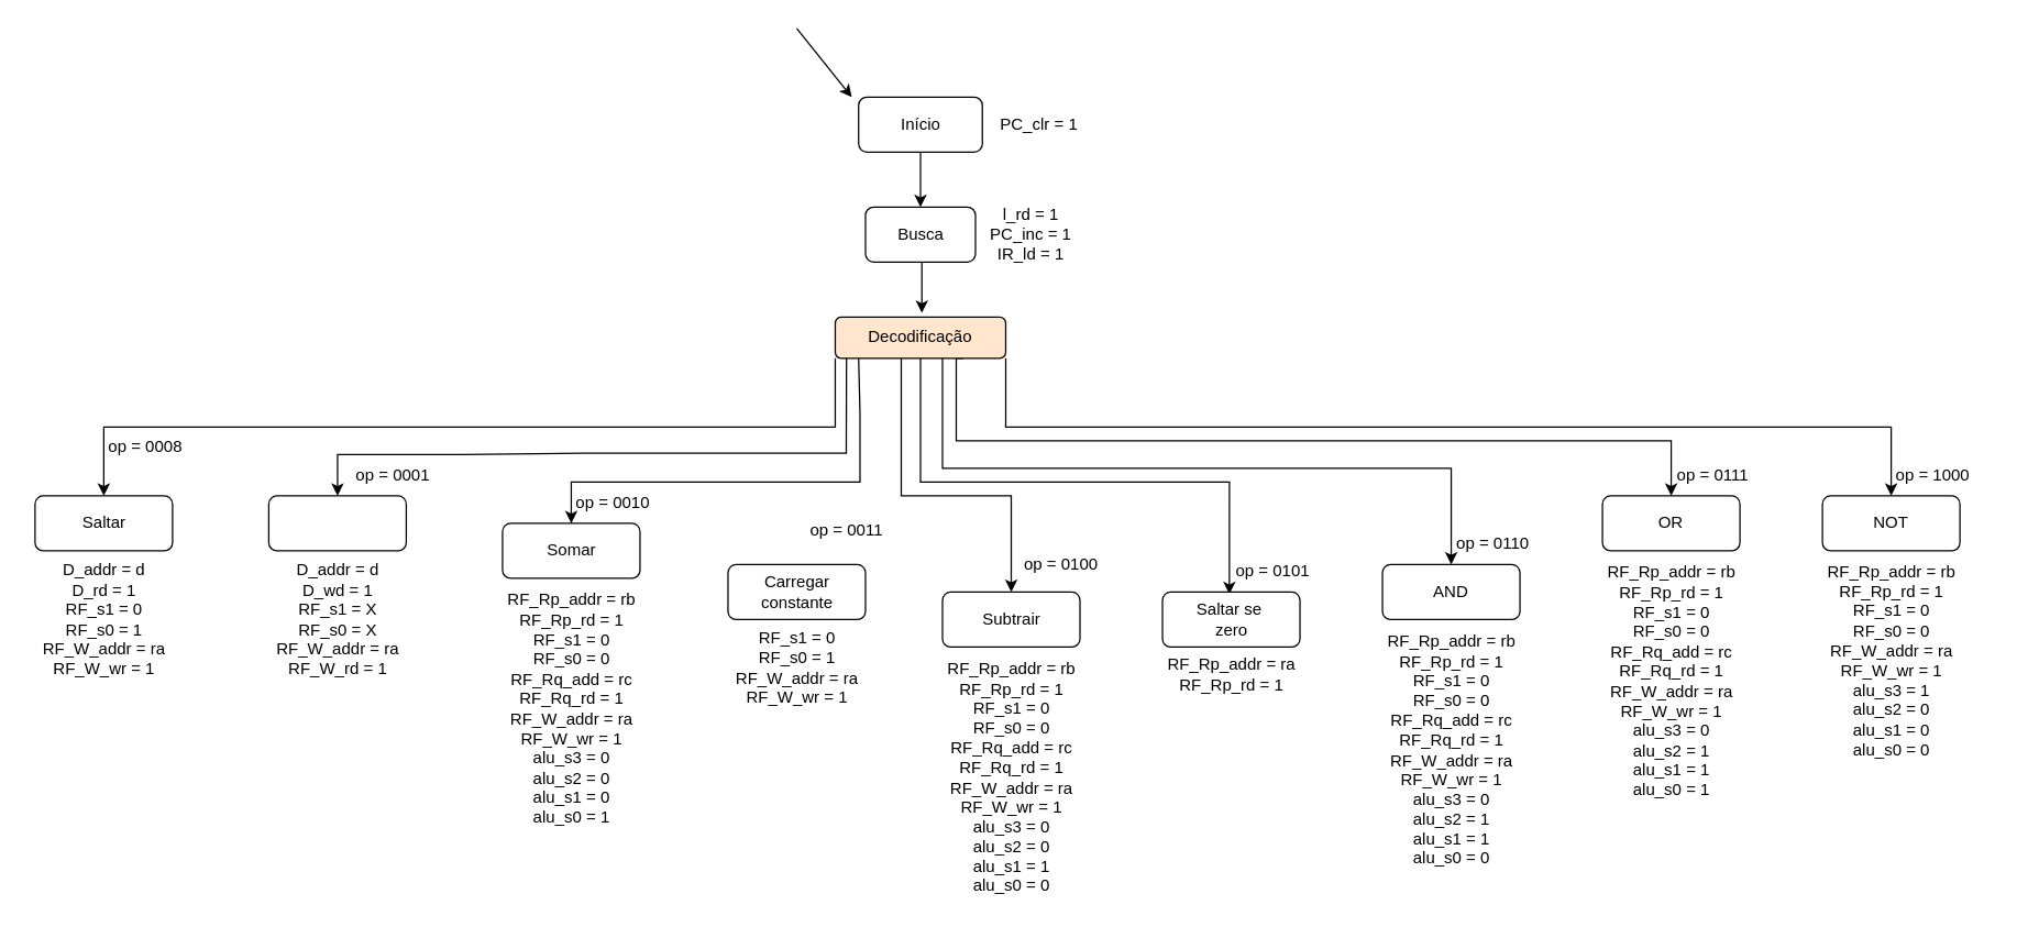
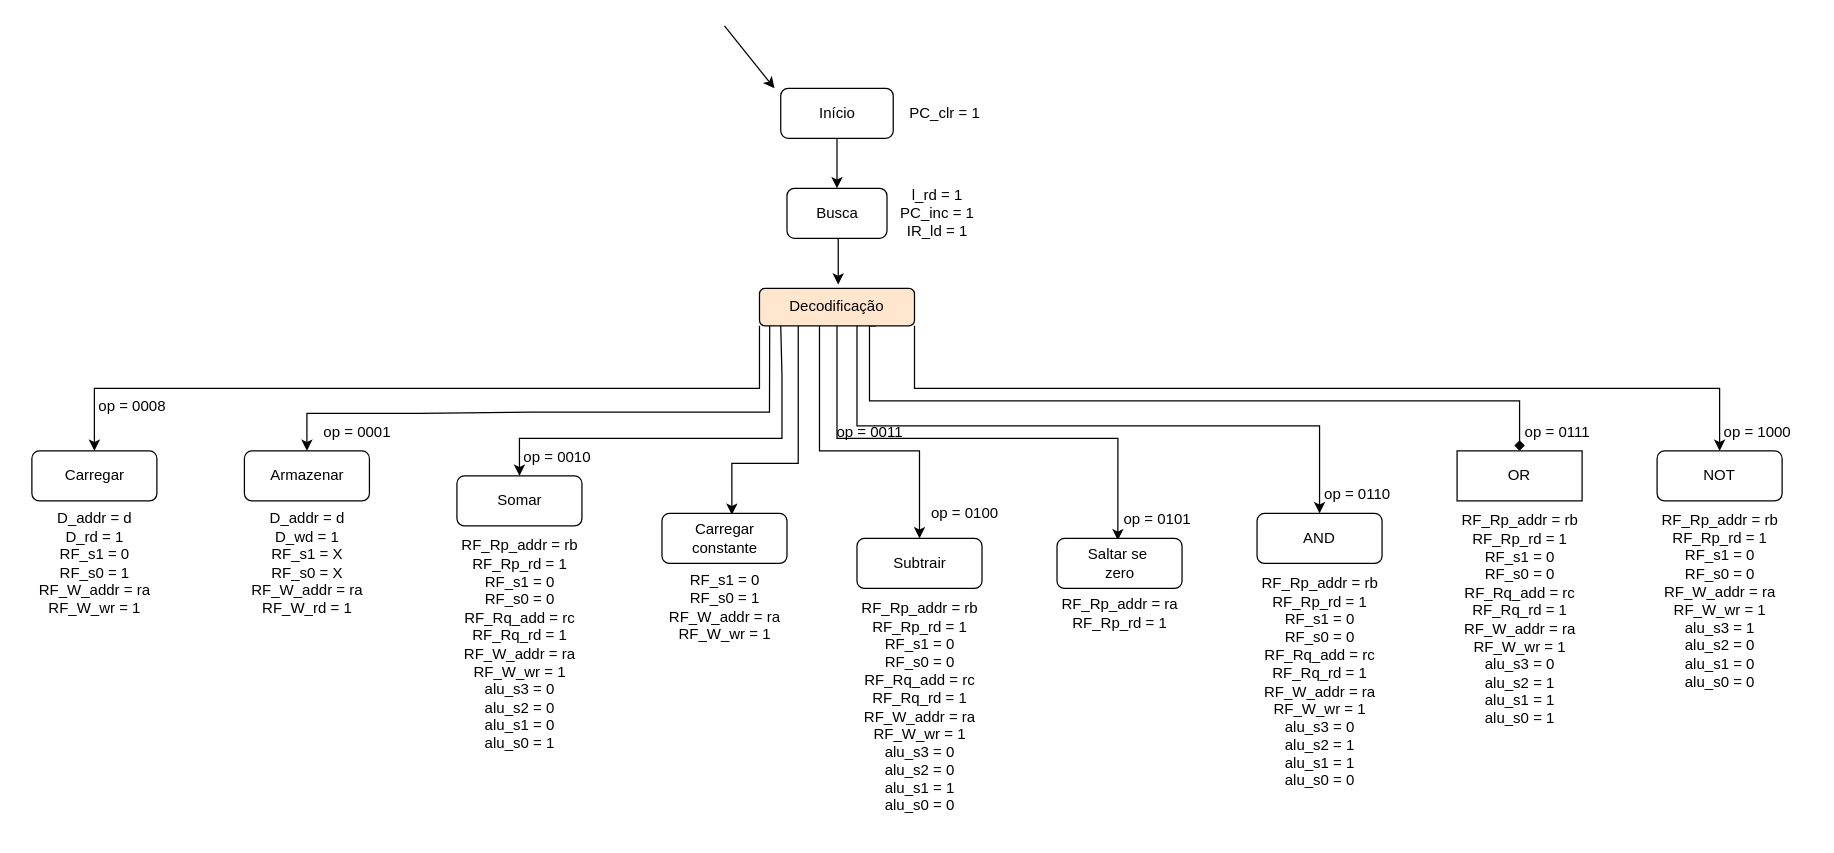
  <mxCell id="0" />
  <mxCell id="1" parent="0" />
  <mxCell id="2" style="edgeStyle=orthogonalEdgeStyle;rounded=0;orthogonalLoop=1;jettySize=auto;html=1;exitX=0.5;exitY=1;exitDx=0;exitDy=0;entryX=0.5;entryY=0;entryDx=0;entryDy=0;" edge="1" parent="1" source="3" target="6"><mxGeometry relative="1" as="geometry" /></mxCell>
  <mxCell id="3" value="" style="rounded=1;whiteSpace=wrap;html=1;" parent="1" vertex="1"><mxGeometry x="624" y="70" width="90" height="40" as="geometry" /></mxCell>
  <mxCell id="4" value="Início" style="text;html=1;align=center;verticalAlign=middle;resizable=0;points=[];autosize=1;strokeColor=none;fillColor=none;" parent="1" vertex="1"><mxGeometry x="644" y="75" width="50" height="30" as="geometry" /></mxCell>
  <mxCell id="5" style="edgeStyle=orthogonalEdgeStyle;rounded=0;orthogonalLoop=1;jettySize=auto;html=1;exitX=0.5;exitY=1;exitDx=0;exitDy=0;entryX=0.51;entryY=-0.1;entryDx=0;entryDy=0;entryPerimeter=0;" edge="1" parent="1" source="6"><mxGeometry relative="1" as="geometry"><mxPoint x="670" y="227" as="targetPoint" /></mxGeometry></mxCell>
  <mxCell id="6" value="" style="rounded=1;whiteSpace=wrap;html=1;" parent="1" vertex="1"><mxGeometry x="629" y="150" width="80" height="40" as="geometry" /></mxCell>
  <mxCell id="7" value="Busca" style="text;html=1;align=center;verticalAlign=middle;resizable=0;points=[];autosize=1;strokeColor=none;fillColor=none;" parent="1" vertex="1"><mxGeometry x="639" y="155" width="60" height="30" as="geometry" /></mxCell>
  <mxCell id="8" style="edgeStyle=orthogonalEdgeStyle;rounded=0;orthogonalLoop=1;jettySize=auto;html=1;exitX=0;exitY=1;exitDx=0;exitDy=0;entryX=0.5;entryY=0;entryDx=0;entryDy=0;" edge="1" parent="1" source="13" target="14"><mxGeometry relative="1" as="geometry" /></mxCell>
  <mxCell id="9" style="edgeStyle=orthogonalEdgeStyle;rounded=0;orthogonalLoop=1;jettySize=auto;html=1;exitX=1;exitY=1;exitDx=0;exitDy=0;entryX=0.5;entryY=0;entryDx=0;entryDy=0;" edge="1" parent="1" source="13" target="22"><mxGeometry relative="1" as="geometry" /></mxCell>
+ <mxCell id="10" style="edgeStyle=orthogonalEdgeStyle;rounded=0;orthogonalLoop=1;jettySize=auto;html=1;exitX=0.25;exitY=1;exitDx=0;exitDy=0;entryX=0.574;entryY=0.028;entryDx=0;entryDy=0;entryPerimeter=0;" edge="1" parent="1" source="13" target="26"><mxGeometry relative="1" as="geometry"><mxPoint x="585" y="370" as="targetPoint" /><Array as="points"><mxPoint x="638" y="370" /><mxPoint x="585" y="370" /></Array></mxGeometry></mxCell>
  <mxCell id="11" style="edgeStyle=orthogonalEdgeStyle;rounded=0;orthogonalLoop=1;jettySize=auto;html=1;exitX=0.5;exitY=1;exitDx=0;exitDy=0;entryX=0.481;entryY=0.038;entryDx=0;entryDy=0;entryPerimeter=0;" edge="1" parent="1" source="13" target="28"><mxGeometry relative="1" as="geometry"><mxPoint x="895" y="350" as="targetPoint" /><Array as="points"><mxPoint x="669" y="350" /><mxPoint x="894" y="350" /></Array></mxGeometry></mxCell>
- <mxCell id="12" style="edgeStyle=orthogonalEdgeStyle;rounded=0;orthogonalLoop=1;jettySize=auto;html=1;exitX=0.75;exitY=1;exitDx=0;exitDy=0;entryX=0.5;entryY=0;entryDx=0;entryDy=0;" edge="1" parent="1" source="13" target="21"><mxGeometry relative="1" as="geometry"><mxPoint x="1115" y="340" as="targetPoint" /><Array as="points"><mxPoint x="695" y="260" /><mxPoint x="695" y="320" /><mxPoint x="1215" y="320" /></Array></mxGeometry></mxCell>
+ <mxCell id="12" style="edgeStyle=orthogonalEdgeStyle;rounded=0;orthogonalLoop=1;jettySize=auto;html=1;exitX=0.75;exitY=1;exitDx=0;exitDy=0;entryX=0.5;entryY=0;entryDx=0;entryDy=0;endArrow=diamond;" edge="1" parent="1" source="13" target="21"><mxGeometry relative="1" as="geometry"><mxPoint x="1115" y="340" as="targetPoint" /><Array as="points"><mxPoint x="695" y="260" /><mxPoint x="695" y="320" /><mxPoint x="1215" y="320" /></Array></mxGeometry></mxCell>
  <mxCell id="13" value="Decodificação" style="rounded=1;whiteSpace=wrap;html=1;fillColor=#ffe6cc;" parent="1" vertex="1"><mxGeometry x="607" y="230" width="124" height="30" as="geometry" /></mxCell>
  <mxCell id="14" value="" style="rounded=1;whiteSpace=wrap;html=1;" parent="1" vertex="1"><mxGeometry x="25" y="360" width="100" height="40" as="geometry" /></mxCell>
  <mxCell id="15" value="" style="rounded=1;whiteSpace=wrap;html=1;" parent="1" vertex="1"><mxGeometry x="195" y="360" width="100" height="40" as="geometry" /></mxCell>
  <mxCell id="16" value="" style="rounded=1;whiteSpace=wrap;html=1;" parent="1" vertex="1"><mxGeometry x="365" y="380" width="100" height="40" as="geometry" /></mxCell>
  <mxCell id="17" value="" style="rounded=1;whiteSpace=wrap;html=1;" parent="1" vertex="1"><mxGeometry x="529" y="410" width="100" height="40" as="geometry" /></mxCell>
  <mxCell id="18" value="" style="rounded=1;whiteSpace=wrap;html=1;" parent="1" vertex="1"><mxGeometry x="685" y="430" width="100" height="40" as="geometry" /></mxCell>
  <mxCell id="19" value="" style="rounded=1;whiteSpace=wrap;html=1;" parent="1" vertex="1"><mxGeometry x="845" y="430" width="100" height="40" as="geometry" /></mxCell>
  <mxCell id="20" value="AND" style="rounded=1;whiteSpace=wrap;html=1;" parent="1" vertex="1"><mxGeometry x="1005" y="410" width="100" height="40" as="geometry" /></mxCell>
- <mxCell id="21" value="OR" style="rounded=1;whiteSpace=wrap;html=1;" parent="1" vertex="1"><mxGeometry x="1165" y="360" width="100" height="40" as="geometry" /></mxCell>
+ <mxCell id="21" value="OR" style="whiteSpace=wrap;html=1;rounded=0;" parent="1" vertex="1"><mxGeometry x="1165" y="360" width="100" height="40" as="geometry" /></mxCell>
  <mxCell id="22" value="NOT" style="rounded=1;whiteSpace=wrap;html=1;" parent="1" vertex="1"><mxGeometry x="1325" y="360" width="100" height="40" as="geometry" /></mxCell>
- <mxCell id="23" value="Saltar" style="text;html=1;align=center;verticalAlign=middle;resizable=0;points=[];autosize=1;strokeColor=none;fillColor=none;" parent="1" vertex="1"><mxGeometry x="40" y="365" width="70" height="30" as="geometry" /></mxCell>
+ <mxCell id="23" value="Carregar" style="text;html=1;align=center;verticalAlign=middle;resizable=0;points=[];autosize=1;strokeColor=none;fillColor=none;" parent="1" vertex="1"><mxGeometry x="40" y="365" width="70" height="30" as="geometry" /></mxCell>
+ <mxCell id="24" value="Armazenar" style="text;html=1;align=center;verticalAlign=middle;resizable=0;points=[];autosize=1;strokeColor=none;fillColor=none;" parent="1" vertex="1"><mxGeometry x="205" y="365" width="80" height="30" as="geometry" /></mxCell>
  <mxCell id="25" value="Somar" style="text;html=1;align=center;verticalAlign=middle;resizable=0;points=[];autosize=1;strokeColor=none;fillColor=none;" parent="1" vertex="1"><mxGeometry x="385" y="385" width="60" height="30" as="geometry" /></mxCell>
  <mxCell id="26" value="Carregar&lt;br&gt;constante" style="text;html=1;align=center;verticalAlign=middle;resizable=0;points=[];autosize=1;strokeColor=none;fillColor=none;" vertex="1" parent="1"><mxGeometry x="539" y="410" width="80" height="40" as="geometry" /></mxCell>
  <mxCell id="27" value="Subtrair" style="text;html=1;align=center;verticalAlign=middle;resizable=0;points=[];autosize=1;strokeColor=none;fillColor=none;" vertex="1" parent="1"><mxGeometry x="700" y="435" width="70" height="30" as="geometry" /></mxCell>
  <mxCell id="28" value="Saltar se&amp;nbsp;&lt;br&gt;zero" style="text;html=1;align=center;verticalAlign=middle;resizable=0;points=[];autosize=1;strokeColor=none;fillColor=none;" vertex="1" parent="1"><mxGeometry x="860" y="430" width="70" height="40" as="geometry" /></mxCell>
  <mxCell id="29" value="" style="endArrow=classic;html=1;rounded=0;" edge="1" parent="1"><mxGeometry width="50" height="50" relative="1" as="geometry"><mxPoint x="579" y="20" as="sourcePoint" /><mxPoint x="619" y="70" as="targetPoint" /></mxGeometry></mxCell>
  <mxCell id="30" value="" style="endArrow=classic;html=1;rounded=0;exitX=0.066;exitY=1.032;exitDx=0;exitDy=0;exitPerimeter=0;entryX=0.5;entryY=0;entryDx=0;entryDy=0;" edge="1" parent="1" target="15"><mxGeometry width="50" height="50" relative="1" as="geometry"><mxPoint x="615.184" y="260" as="sourcePoint" /><mxPoint y="340" as="targetPoint" x="255" /><Array as="points"><mxPoint x="615" y="329.04" /><mxPoint x="525" y="329" /><mxPoint x="425" y="329" /><mxPoint x="335" y="330" /><mxPoint x="245" y="330" /></Array></mxGeometry></mxCell>
  <mxCell id="31" value="" style="endArrow=classic;html=1;rounded=0;entryX=0.5;entryY=0;entryDx=0;entryDy=0;" edge="1" parent="1" target="16"><mxGeometry width="50" height="50" relative="1" as="geometry"><mxPoint x="624" y="260" as="sourcePoint" /><mxPoint x="415" y="350" as="targetPoint" /><Array as="points"><mxPoint x="625" y="300" /><mxPoint x="625" y="330" /><mxPoint x="625" y="350" /><mxPoint x="575" y="350" /><mxPoint x="525" y="350" /><mxPoint x="465" y="350" /><mxPoint x="435" y="350" /><mxPoint x="415" y="350" /></Array></mxGeometry></mxCell>
  <mxCell id="32" value="" style="endArrow=classic;html=1;rounded=0;entryX=0.5;entryY=0;entryDx=0;entryDy=0;" edge="1" parent="1" target="18"><mxGeometry width="50" height="50" relative="1" as="geometry"><mxPoint x="655" y="260" as="sourcePoint" /><mxPoint x="715" y="370" as="targetPoint" /><Array as="points"><mxPoint x="655" y="310" /><mxPoint x="655" y="330" /><mxPoint x="655" y="350" /><mxPoint x="655" y="360" /><mxPoint x="665" y="360" /><mxPoint x="735" y="360" /></Array></mxGeometry></mxCell>
  <mxCell id="33" value="" style="endArrow=classic;html=1;rounded=0;entryX=0.5;entryY=0;entryDx=0;entryDy=0;" edge="1" parent="1" target="20"><mxGeometry width="50" height="50" relative="1" as="geometry"><mxPoint x="685" y="260" as="sourcePoint" /><mxPoint x="1055" y="330" as="targetPoint" /><Array as="points"><mxPoint x="685" y="300" /><mxPoint x="685" y="340" /><mxPoint x="865" y="340" /><mxPoint x="955" y="340" /><mxPoint x="1005" y="340" /><mxPoint x="1035" y="340" /><mxPoint x="1055" y="340" /></Array></mxGeometry></mxCell>
  <mxCell id="34" value="op = 0008" style="text;html=1;align=center;verticalAlign=middle;resizable=0;points=[];autosize=1;strokeColor=none;fillColor=none;" vertex="1" parent="1"><mxGeometry x="65" y="310" width="80" height="30" as="geometry" /></mxCell>
  <mxCell id="35" value="op = 0001" style="text;html=1;align=center;verticalAlign=middle;resizable=0;points=[];autosize=1;strokeColor=none;fillColor=none;" vertex="1" parent="1"><mxGeometry x="245" y="330" width="80" height="30" as="geometry" /></mxCell>
  <mxCell id="36" value="op = 0010" style="text;html=1;align=center;verticalAlign=middle;resizable=0;points=[];autosize=1;strokeColor=none;fillColor=none;" vertex="1" parent="1"><mxGeometry x="405" y="350" width="80" height="30" as="geometry" /></mxCell>
- <mxCell id="37" value="op = 0011" style="text;html=1;align=center;verticalAlign=middle;resizable=0;points=[];autosize=1;strokeColor=none;fillColor=none;" vertex="1" parent="1"><mxGeometry x="575" y="370" width="80" height="30" as="geometry" /></mxCell>
+ <mxCell id="37" value="op = 0011" style="text;html=1;align=center;verticalAlign=middle;resizable=0;points=[];autosize=1;strokeColor=none;fillColor=none;" vertex="1" parent="1"><mxGeometry x="655" y="330" width="80" height="30" as="geometry" /></mxCell>
  <mxCell id="38" value="op = 0100" style="text;html=1;align=center;verticalAlign=middle;resizable=0;points=[];autosize=1;strokeColor=none;fillColor=none;" vertex="1" parent="1"><mxGeometry x="731" y="395" width="80" height="30" as="geometry" /></mxCell>
  <mxCell id="39" value="op = 0101" style="text;html=1;align=center;verticalAlign=middle;resizable=0;points=[];autosize=1;strokeColor=none;fillColor=none;" vertex="1" parent="1"><mxGeometry x="885" y="400" width="80" height="30" as="geometry" /></mxCell>
  <mxCell id="40" value="op = 0110" style="text;html=1;align=center;verticalAlign=middle;resizable=0;points=[];autosize=1;strokeColor=none;fillColor=none;" vertex="1" parent="1"><mxGeometry x="1045" y="380" width="80" height="30" as="geometry" /></mxCell>
  <mxCell id="41" value="op = 0111" style="text;html=1;align=center;verticalAlign=middle;resizable=0;points=[];autosize=1;strokeColor=none;fillColor=none;" vertex="1" parent="1"><mxGeometry x="1205" y="330" width="80" height="30" as="geometry" /></mxCell>
  <mxCell id="42" value="op = 1000" style="text;html=1;align=center;verticalAlign=middle;resizable=0;points=[];autosize=1;strokeColor=none;fillColor=none;" vertex="1" parent="1"><mxGeometry x="1365" y="330" width="80" height="30" as="geometry" /></mxCell>
  <mxCell id="43" value="D_addr = d&lt;br&gt;D_rd = 1&lt;br&gt;RF_s1 = 0&lt;br&gt;RF_s0 = 1&lt;br&gt;RF_W_addr = ra&lt;br&gt;RF_W_wr = 1" style="text;html=1;align=center;verticalAlign=middle;resizable=0;points=[];autosize=1;strokeColor=none;fillColor=none;" vertex="1" parent="1"><mxGeometry x="20" y="400" width="110" height="100" as="geometry" /></mxCell>
  <mxCell id="44" value="D_addr = d&lt;br&gt;D_wd = 1&lt;br&gt;RF_s1 = X&lt;br&gt;RF_s0 = X&lt;br&gt;RF_W_addr = ra&lt;br&gt;RF_W_rd = 1" style="text;html=1;align=center;verticalAlign=middle;resizable=0;points=[];autosize=1;strokeColor=none;fillColor=none;" vertex="1" parent="1"><mxGeometry x="190" y="400" width="110" height="100" as="geometry" /></mxCell>
  <mxCell id="45" value="RF_Rp_addr = rb&lt;br&gt;RF_Rp_rd = 1&lt;br&gt;RF_s1 = 0&lt;br&gt;RF_s0 = 0&lt;br&gt;RF_Rq_add = rc&lt;br&gt;RF_Rq_rd = 1&lt;br&gt;RF_W_addr = ra&lt;br&gt;RF_W_wr = 1&lt;br&gt;alu_s3 = 0&lt;br&gt;alu_s2 = 0&lt;br&gt;alu_s1 = 0&lt;br&gt;alu_s0 = 1" style="text;html=1;align=center;verticalAlign=middle;resizable=0;points=[];autosize=1;strokeColor=none;fillColor=none;" vertex="1" parent="1"><mxGeometry x="355" y="420" width="120" height="190" as="geometry" /></mxCell>
  <mxCell id="46" value="RF_s1 = 0&lt;br style=&quot;border-color: var(--border-color);&quot;&gt;RF_s0 = 1&lt;br style=&quot;border-color: var(--border-color);&quot;&gt;RF_W_addr = ra&lt;br style=&quot;border-color: var(--border-color);&quot;&gt;RF_W_wr = 1" style="text;html=1;align=center;verticalAlign=middle;resizable=0;points=[];autosize=1;strokeColor=none;fillColor=none;" vertex="1" parent="1"><mxGeometry x="524" y="450" width="110" height="70" as="geometry" /></mxCell>
  <mxCell id="47" value="RF_Rp_addr = rb&lt;br&gt;RF_Rp_rd = 1&lt;br&gt;RF_s1 = 0&lt;br&gt;RF_s0 = 0&lt;br&gt;RF_Rq_add = rc&lt;br&gt;RF_Rq_rd = 1&lt;br&gt;RF_W_addr = ra&lt;br&gt;RF_W_wr = 1&lt;br&gt;alu_s3 = 0&lt;br&gt;alu_s2 = 0&lt;br&gt;alu_s1 = 1&lt;br&gt;alu_s0 = 0" style="text;html=1;align=center;verticalAlign=middle;resizable=0;points=[];autosize=1;strokeColor=none;fillColor=none;" vertex="1" parent="1"><mxGeometry x="675" y="470" width="120" height="190" as="geometry" /></mxCell>
  <mxCell id="48" value="RF_Rp_addr = ra&lt;br style=&quot;border-color: var(--border-color);&quot;&gt;RF_Rp_rd = 1" style="text;html=1;align=center;verticalAlign=middle;resizable=0;points=[];autosize=1;strokeColor=none;fillColor=none;" vertex="1" parent="1"><mxGeometry x="835" y="470" width="120" height="40" as="geometry" /></mxCell>
  <mxCell id="49" value="RF_Rp_addr = rb&lt;br&gt;RF_Rp_rd = 1&lt;br&gt;RF_s1 = 0&lt;br&gt;RF_s0 = 0&lt;br&gt;RF_Rq_add = rc&lt;br&gt;RF_Rq_rd = 1&lt;br&gt;RF_W_addr = ra&lt;br&gt;RF_W_wr = 1&lt;br&gt;alu_s3 = 0&lt;br&gt;alu_s2 = 1&lt;br&gt;alu_s1 = 1&lt;br&gt;alu_s0 = 0" style="text;html=1;align=center;verticalAlign=middle;resizable=0;points=[];autosize=1;strokeColor=none;fillColor=none;" vertex="1" parent="1"><mxGeometry x="995" y="450" width="120" height="190" as="geometry" /></mxCell>
  <mxCell id="50" value="RF_Rp_addr = rb&lt;br&gt;RF_Rp_rd = 1&lt;br&gt;RF_s1 = 0&lt;br&gt;RF_s0 = 0&lt;br&gt;RF_Rq_add = rc&lt;br&gt;RF_Rq_rd = 1&lt;br&gt;RF_W_addr = ra&lt;br&gt;RF_W_wr = 1&lt;br&gt;alu_s3 = 0&lt;br&gt;alu_s2 = 1&lt;br&gt;alu_s1 = 1&lt;br&gt;alu_s0 = 1" style="text;html=1;align=center;verticalAlign=middle;resizable=0;points=[];autosize=1;strokeColor=none;fillColor=none;" vertex="1" parent="1"><mxGeometry x="1155" y="400" width="120" height="190" as="geometry" /></mxCell>
  <mxCell id="51" value="RF_Rp_addr = rb&lt;br&gt;RF_Rp_rd = 1&lt;br&gt;RF_s1 = 0&lt;br&gt;RF_s0 = 0&lt;br&gt;RF_W_addr = ra&lt;br&gt;RF_W_wr = 1&lt;br&gt;alu_s3 = 1&lt;br&gt;alu_s2 = 0&lt;br&gt;alu_s1 = 0&lt;br&gt;alu_s0 = 0" style="text;html=1;align=center;verticalAlign=middle;resizable=0;points=[];autosize=1;strokeColor=none;fillColor=none;" vertex="1" parent="1"><mxGeometry x="1315" y="400" width="120" height="160" as="geometry" /></mxCell>
  <mxCell id="52" value="l_rd = 1&lt;br&gt;PC_inc = 1&lt;br&gt;IR_ld = 1" style="text;html=1;align=center;verticalAlign=middle;resizable=0;points=[];autosize=1;strokeColor=none;fillColor=none;" vertex="1" parent="1"><mxGeometry x="709" y="140" width="80" height="60" as="geometry" /></mxCell>
  <mxCell id="53" value="PC_clr = 1" style="text;html=1;align=center;verticalAlign=middle;resizable=0;points=[];autosize=1;strokeColor=none;fillColor=none;" vertex="1" parent="1"><mxGeometry x="715" y="75" width="80" height="30" as="geometry" /></mxCell>
